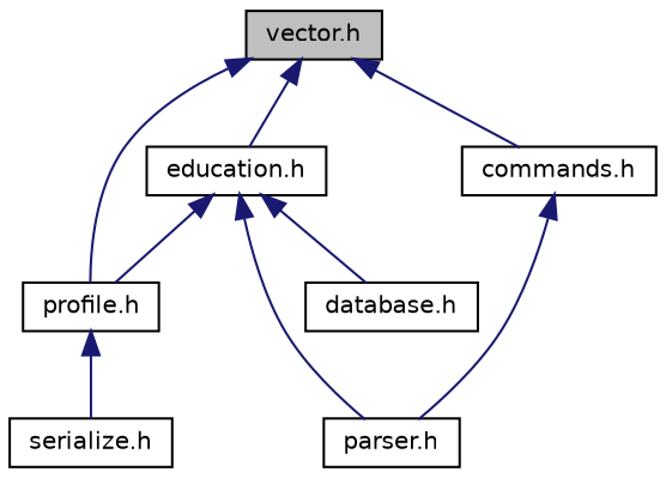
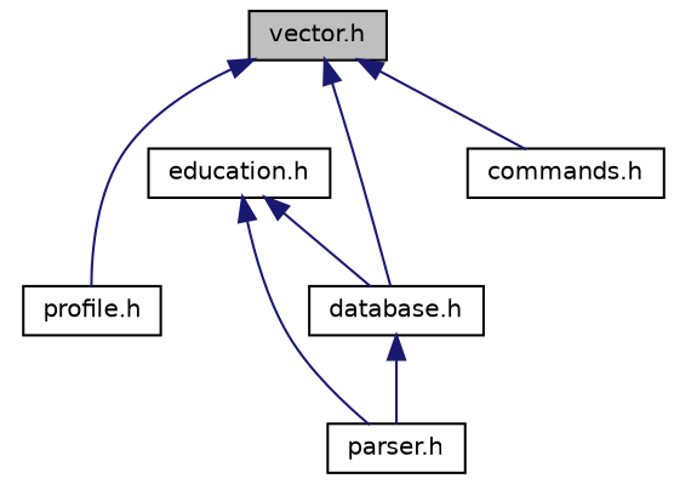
  digraph {
    node [color=black fillcolor=white fontname=Helvetica fontsize=10 shape=record style=filled]
    edge [color=midnightblue dir=back fontname=Helvetica fontsize=10 labelfontname=Helvetica labelfontsize=10 style=solid]
    n1 [fillcolor=grey75 fontcolor=black height=0.2 label="vector.h" width=0.4]
    n2 [height=0.2 label="profile.h" width=0.4]
    n3 [height=0.2 label="commands.h" width=0.4]
    n4 [height=0.2 label="education.h" width=0.4]
-   n5 [height=0.2 label="serialize.h" width=0.4]
    n6 [height=0.2 label="database.h" width=0.4]
    n7 [height=0.2 label="parser.h" width=0.4]
    n1 -> n2
    n1 -> n3
-   n1 -> n4
-   n2 -> n5
-   n4 -> n2
+   n1 -> n6
    n4 -> n6
    n4 -> n7
-   n3 -> n7
+   n6 -> n7
  }
